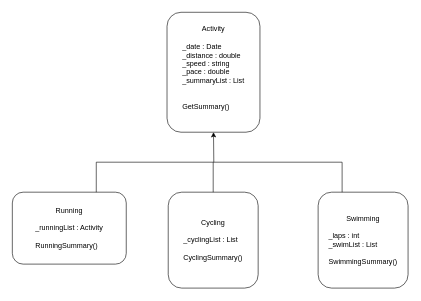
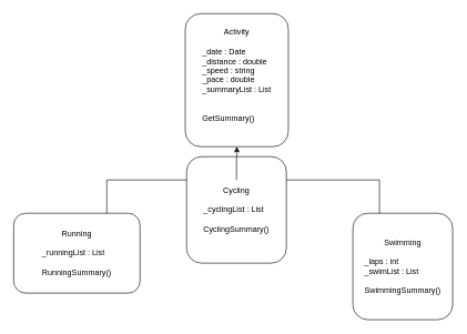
  <mxCell id="0" />
  <mxCell id="1" parent="0" />
  <mxCell id="2" value="Activity&lt;br&gt;&lt;br&gt;&lt;div style=&quot;text-align: left;&quot;&gt;_date : Date&lt;/div&gt;&lt;div style=&quot;text-align: left;&quot;&gt;_distance : double&lt;/div&gt;&lt;div style=&quot;text-align: left;&quot;&gt;_speed : string&lt;/div&gt;&lt;div style=&quot;text-align: left;&quot;&gt;_pace : double&lt;/div&gt;&lt;div style=&quot;text-align: left;&quot;&gt;_summaryList : List&lt;/div&gt;&lt;div style=&quot;text-align: left;&quot;&gt;&lt;br&gt;&lt;/div&gt;&lt;div style=&quot;text-align: left;&quot;&gt;&lt;br&gt;&lt;/div&gt;&lt;div style=&quot;text-align: left;&quot;&gt;&lt;span style=&quot;background-color: initial;&quot;&gt;GetSummary()&lt;/span&gt;&lt;/div&gt;&lt;div style=&quot;text-align: left;&quot;&gt;&lt;br&gt;&lt;/div&gt;" style="rounded=1;whiteSpace=wrap;html=1;" parent="1" vertex="1"><mxGeometry x="278" y="20" width="155" height="200" as="geometry" /></mxCell>
- <mxCell id="3" value="Running&lt;br&gt;&lt;div style=&quot;text-align: left;&quot;&gt;&lt;br&gt;&lt;/div&gt;&lt;div style=&quot;text-align: left;&quot;&gt;&lt;span style=&quot;background-color: initial;&quot;&gt;_runningList : Activity&lt;/span&gt;&lt;/div&gt;&lt;div style=&quot;text-align: left;&quot;&gt;&lt;br&gt;&lt;/div&gt;&lt;div style=&quot;text-align: left;&quot;&gt;&lt;span style=&quot;background-color: initial;&quot;&gt;RunningSummary()&lt;/span&gt;&lt;/div&gt;" style="rounded=1;whiteSpace=wrap;html=1;" parent="1" vertex="1"><mxGeometry x="20" y="320" width="190" height="120" as="geometry" /></mxCell>
+ <mxCell id="3" value="Running&lt;br&gt;&lt;div style=&quot;text-align: left;&quot;&gt;&lt;br&gt;&lt;/div&gt;&lt;div style=&quot;text-align: left;&quot;&gt;&lt;span style=&quot;background-color: initial;&quot;&gt;_runningList : List&lt;/span&gt;&lt;/div&gt;&lt;div style=&quot;text-align: left;&quot;&gt;&lt;br&gt;&lt;/div&gt;&lt;div style=&quot;text-align: left;&quot;&gt;&lt;span style=&quot;background-color: initial;&quot;&gt;RunningSummary()&lt;/span&gt;&lt;/div&gt;" style="rounded=1;whiteSpace=wrap;html=1;" parent="1" vertex="1"><mxGeometry x="20" y="320" width="190" height="120" as="geometry" /></mxCell>
  <mxCell id="4" value="Swimming&lt;br&gt;&lt;br&gt;&lt;div style=&quot;text-align: left;&quot;&gt;&lt;span style=&quot;background-color: initial;&quot;&gt;_laps : int&lt;/span&gt;&lt;/div&gt;&lt;div style=&quot;text-align: left;&quot;&gt;&lt;span style=&quot;background-color: initial;&quot;&gt;_swimList : List&lt;/span&gt;&lt;/div&gt;&lt;div style=&quot;text-align: left;&quot;&gt;&lt;br&gt;&lt;/div&gt;&lt;div style=&quot;text-align: left;&quot;&gt;SwimmingSummary()&lt;/div&gt;" style="rounded=1;whiteSpace=wrap;html=1;" parent="1" vertex="1"><mxGeometry x="530" y="320" width="150" height="160" as="geometry" /></mxCell>
  <mxCell id="5" value="" style="endArrow=none;html=1;" parent="1" edge="1"><mxGeometry width="50" height="50" relative="1" as="geometry"><mxPoint x="160" y="320" as="sourcePoint" /><mxPoint x="160" y="270" as="targetPoint" /></mxGeometry></mxCell>
  <mxCell id="6" value="" style="endArrow=none;html=1;" parent="1" edge="1"><mxGeometry width="50" height="50" relative="1" as="geometry"><mxPoint x="570" y="320" as="sourcePoint" /><mxPoint x="570" y="270" as="targetPoint" /></mxGeometry></mxCell>
  <mxCell id="7" value="" style="endArrow=none;html=1;" parent="1" edge="1"><mxGeometry width="50" height="50" relative="1" as="geometry"><mxPoint x="160" y="270" as="sourcePoint" /><mxPoint x="570" y="270" as="targetPoint" /></mxGeometry></mxCell>
  <mxCell id="8" value="" style="endArrow=classic;html=1;entryX=0.5;entryY=1;entryDx=0;entryDy=0;" parent="1" target="2" edge="1"><mxGeometry width="50" height="50" relative="1" as="geometry"><mxPoint x="356" y="270" as="sourcePoint" /><mxPoint x="390" y="250" as="targetPoint" /></mxGeometry></mxCell>
- <mxCell id="9" value="Cycling&lt;br&gt;&lt;br&gt;&lt;div style=&quot;text-align: left;&quot;&gt;&lt;span style=&quot;background-color: initial;&quot;&gt;_cyclingList : List&lt;/span&gt;&lt;/div&gt;&lt;div style=&quot;text-align: left;&quot;&gt;&lt;span style=&quot;background-color: initial;&quot;&gt;&lt;br&gt;&lt;/span&gt;&lt;/div&gt;&lt;div style=&quot;text-align: left;&quot;&gt;CyclingSummary()&lt;/div&gt;" style="rounded=1;whiteSpace=wrap;html=1;align=center;" parent="1" vertex="1"><mxGeometry x="280" y="320" width="150" height="160" as="geometry" /></mxCell>
+ <mxCell id="9" value="Cycling&lt;br&gt;&lt;br&gt;&lt;div style=&quot;text-align: left;&quot;&gt;&lt;span style=&quot;background-color: initial;&quot;&gt;_cyclingList : List&lt;/span&gt;&lt;/div&gt;&lt;div style=&quot;text-align: left;&quot;&gt;&lt;span style=&quot;background-color: initial;&quot;&gt;&lt;br&gt;&lt;/span&gt;&lt;/div&gt;&lt;div style=&quot;text-align: left;&quot;&gt;CyclingSummary()&lt;/div&gt;" style="rounded=1;whiteSpace=wrap;html=1;align=center;" parent="1" vertex="1"><mxGeometry x="280" y="235" width="150" height="160" as="geometry" /></mxCell>
  <mxCell id="10" value="" style="endArrow=none;html=1;exitX=0.5;exitY=0;exitDx=0;exitDy=0;" parent="1" source="9" edge="1"><mxGeometry width="50" height="50" relative="1" as="geometry"><mxPoint x="305" y="320" as="sourcePoint" /><mxPoint x="355" y="270" as="targetPoint" /></mxGeometry></mxCell>
